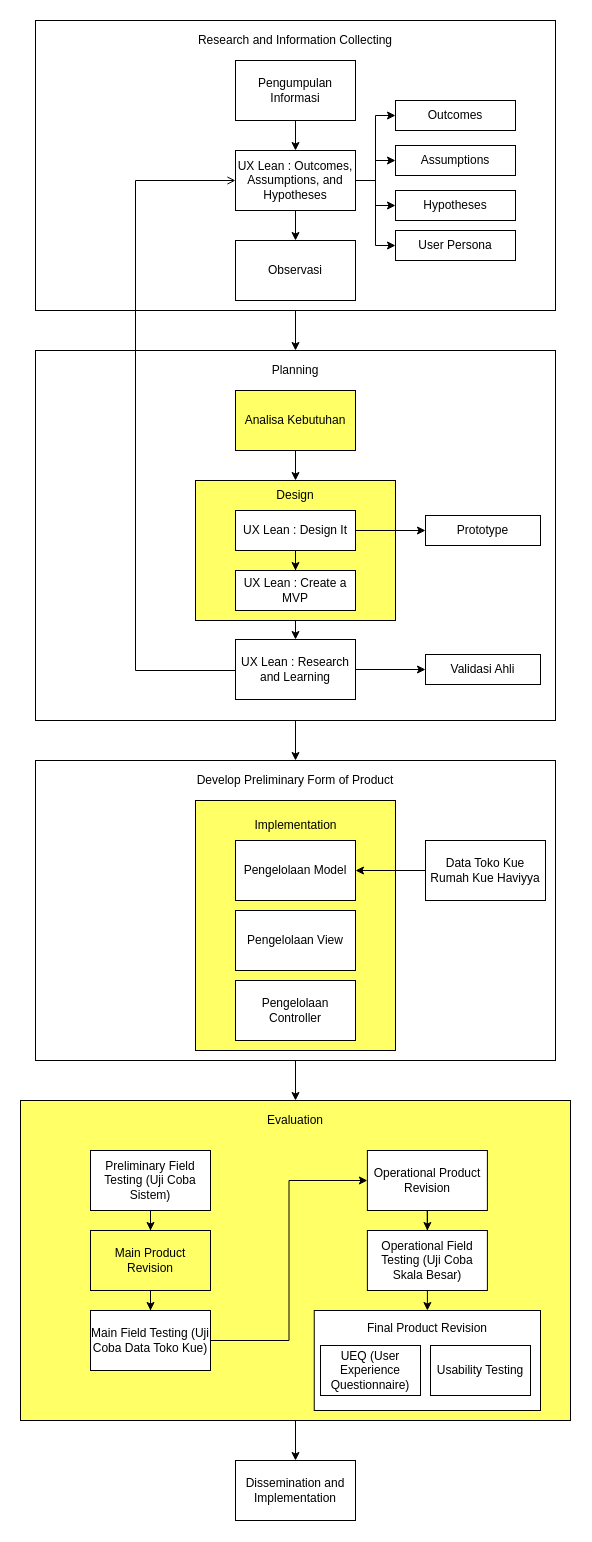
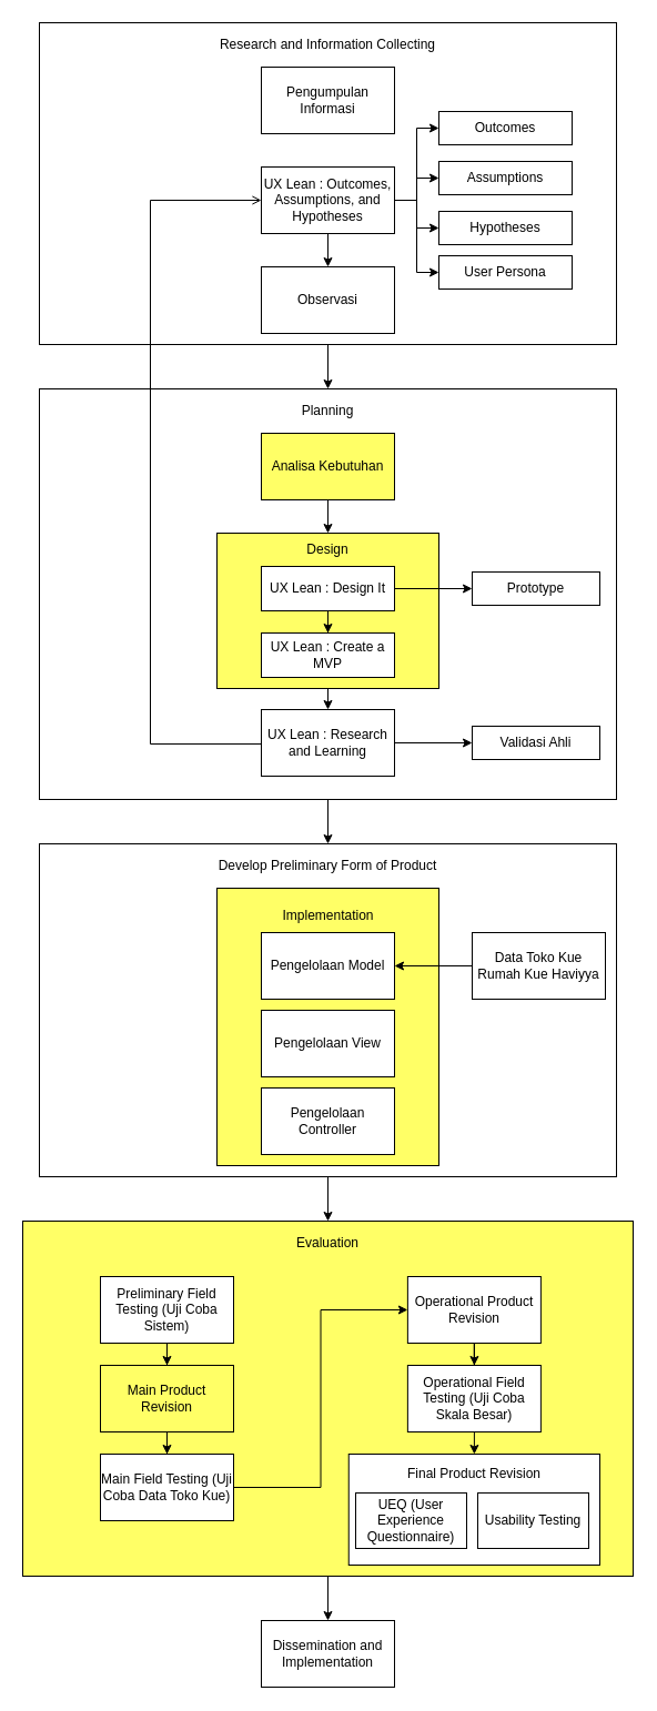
  <mxCell id="0" />
  <mxCell id="1" parent="0" />
  <mxCell id="2" value="" style="edgeStyle=orthogonalEdgeStyle;rounded=0;orthogonalLoop=1;jettySize=auto;html=1;" parent="1" source="3" target="12" edge="1"><mxGeometry relative="1" as="geometry" /></mxCell>
  <mxCell id="3" value="" style="rounded=0;whiteSpace=wrap;html=1;" parent="1" vertex="1"><mxGeometry x="35" y="20" width="520" height="290" as="geometry" /></mxCell>
- <mxCell id="4" value="" style="edgeStyle=orthogonalEdgeStyle;rounded=0;orthogonalLoop=1;jettySize=auto;html=1;" parent="1" source="5" target="24" edge="1"><mxGeometry relative="1" as="geometry" /></mxCell>
  <mxCell id="5" value="Pengumpulan Informasi" style="rounded=0;whiteSpace=wrap;html=1;" parent="1" vertex="1"><mxGeometry x="235" y="60" width="120" height="60" as="geometry" /></mxCell>
  <mxCell id="6" value="&lt;div style=&quot;&quot;&gt;&lt;span style=&quot;background-color: initial;&quot;&gt;Research and Information Collecting&lt;/span&gt;&lt;/div&gt;" style="text;html=1;align=center;verticalAlign=middle;whiteSpace=wrap;rounded=0;" parent="1" vertex="1"><mxGeometry x="175" y="20" width="240" height="40" as="geometry" /></mxCell>
  <mxCell id="7" value="Observasi" style="rounded=0;whiteSpace=wrap;html=1;" parent="1" vertex="1"><mxGeometry x="235" y="240" width="120" height="60" as="geometry" /></mxCell>
  <mxCell id="8" value="" style="edgeStyle=orthogonalEdgeStyle;rounded=0;orthogonalLoop=1;jettySize=auto;html=1;" parent="1" source="9" target="17" edge="1"><mxGeometry relative="1" as="geometry" /></mxCell>
  <mxCell id="9" value="" style="rounded=0;whiteSpace=wrap;html=1;" parent="1" vertex="1"><mxGeometry x="35" y="350" width="520" height="370" as="geometry" /></mxCell>
  <mxCell id="10" style="edgeStyle=orthogonalEdgeStyle;rounded=0;orthogonalLoop=1;jettySize=auto;html=1;entryX=0.5;entryY=0;entryDx=0;entryDy=0;" edge="1" parent="1" source="11" target="14"><mxGeometry relative="1" as="geometry" /></mxCell>
  <mxCell id="11" value="Analisa Kebutuhan" style="rounded=0;whiteSpace=wrap;html=1;labelBackgroundColor=none;fillColor=#FFFF66;" parent="1" vertex="1"><mxGeometry x="235" y="390" width="120" height="60" as="geometry" /></mxCell>
  <mxCell id="12" value="&lt;div style=&quot;&quot;&gt;&lt;span style=&quot;background-color: initial;&quot;&gt;Planning&lt;/span&gt;&lt;/div&gt;" style="text;html=1;align=center;verticalAlign=middle;whiteSpace=wrap;rounded=0;" parent="1" vertex="1"><mxGeometry x="175" y="350" width="240" height="40" as="geometry" /></mxCell>
  <mxCell id="13" style="edgeStyle=orthogonalEdgeStyle;rounded=0;orthogonalLoop=1;jettySize=auto;html=1;exitX=0.5;exitY=1;exitDx=0;exitDy=0;entryX=0.5;entryY=0;entryDx=0;entryDy=0;" edge="1" parent="1" source="14" target="60"><mxGeometry relative="1" as="geometry" /></mxCell>
  <mxCell id="14" value="" style="rounded=0;whiteSpace=wrap;html=1;fillColor=#FFFF66;" parent="1" vertex="1"><mxGeometry x="195" y="480" width="200" height="140" as="geometry" /></mxCell>
  <mxCell id="15" style="edgeStyle=orthogonalEdgeStyle;rounded=0;orthogonalLoop=1;jettySize=auto;html=1;entryX=0.5;entryY=0;entryDx=0;entryDy=0;" parent="1" source="16" target="33" edge="1"><mxGeometry relative="1" as="geometry" /></mxCell>
  <mxCell id="16" value="" style="rounded=0;whiteSpace=wrap;html=1;" parent="1" vertex="1"><mxGeometry x="35" y="760" width="520" height="300" as="geometry" /></mxCell>
  <mxCell id="17" value="&lt;div style=&quot;&quot;&gt;Develop Preliminary Form of Product&lt;br&gt;&lt;/div&gt;" style="text;html=1;align=center;verticalAlign=middle;whiteSpace=wrap;rounded=0;" parent="1" vertex="1"><mxGeometry x="175" y="760" width="240" height="40" as="geometry" /></mxCell>
  <mxCell id="18" value="" style="rounded=0;whiteSpace=wrap;html=1;fillColor=#FFFF66;" parent="1" vertex="1"><mxGeometry x="195" y="800" width="200" height="250" as="geometry" /></mxCell>
  <mxCell id="19" value="" style="edgeStyle=orthogonalEdgeStyle;rounded=0;orthogonalLoop=1;jettySize=auto;html=1;" parent="1" source="24" target="7" edge="1"><mxGeometry relative="1" as="geometry" /></mxCell>
  <mxCell id="20" style="edgeStyle=orthogonalEdgeStyle;rounded=0;orthogonalLoop=1;jettySize=auto;html=1;" edge="1" parent="1" source="24" target="50"><mxGeometry relative="1" as="geometry" /></mxCell>
  <mxCell id="21" style="edgeStyle=orthogonalEdgeStyle;rounded=0;orthogonalLoop=1;jettySize=auto;html=1;" edge="1" parent="1" source="24" target="51"><mxGeometry relative="1" as="geometry" /></mxCell>
  <mxCell id="22" style="edgeStyle=orthogonalEdgeStyle;rounded=0;orthogonalLoop=1;jettySize=auto;html=1;entryX=0;entryY=0.5;entryDx=0;entryDy=0;" edge="1" parent="1" source="24" target="49"><mxGeometry relative="1" as="geometry" /></mxCell>
  <mxCell id="23" style="edgeStyle=orthogonalEdgeStyle;rounded=0;orthogonalLoop=1;jettySize=auto;html=1;entryX=0;entryY=0.5;entryDx=0;entryDy=0;" edge="1" parent="1" source="24" target="52"><mxGeometry relative="1" as="geometry" /></mxCell>
  <mxCell id="24" value="UX Lean : Outcomes, Assumptions, and Hypotheses" style="rounded=0;whiteSpace=wrap;html=1;" parent="1" vertex="1"><mxGeometry x="235" y="150" width="120" height="60" as="geometry" /></mxCell>
  <mxCell id="25" value="Implementation" style="text;html=1;align=center;verticalAlign=middle;resizable=0;points=[];autosize=1;strokeColor=none;fillColor=none;" parent="1" vertex="1"><mxGeometry x="240" y="810" width="110" height="30" as="geometry" /></mxCell>
  <mxCell id="26" value="Pengelolaan Model" style="rounded=0;whiteSpace=wrap;html=1;" parent="1" vertex="1"><mxGeometry x="235" y="840" width="120" height="60" as="geometry" /></mxCell>
  <mxCell id="27" value="Pengelolaan View" style="rounded=0;whiteSpace=wrap;html=1;" parent="1" vertex="1"><mxGeometry x="235" y="910" width="120" height="60" as="geometry" /></mxCell>
  <mxCell id="28" value="Pengelolaan Controller" style="rounded=0;whiteSpace=wrap;html=1;" parent="1" vertex="1"><mxGeometry x="235" y="980" width="120" height="60" as="geometry" /></mxCell>
  <mxCell id="29" value="" style="edgeStyle=orthogonalEdgeStyle;rounded=0;orthogonalLoop=1;jettySize=auto;html=1;" parent="1" source="30" target="26" edge="1"><mxGeometry relative="1" as="geometry" /></mxCell>
  <mxCell id="30" value="Data Toko Kue Rumah Kue Haviyya" style="rounded=0;whiteSpace=wrap;html=1;" parent="1" vertex="1"><mxGeometry x="425" y="840" width="120" height="60" as="geometry" /></mxCell>
  <mxCell id="31" value="" style="edgeStyle=orthogonalEdgeStyle;rounded=0;orthogonalLoop=1;jettySize=auto;html=1;" parent="1" source="32" target="48" edge="1"><mxGeometry relative="1" as="geometry" /></mxCell>
  <mxCell id="32" value="" style="rounded=0;whiteSpace=wrap;html=1;fillColor=#FFFF66;" parent="1" vertex="1"><mxGeometry x="20" y="1100" width="550" height="320" as="geometry" /></mxCell>
  <mxCell id="33" value="&lt;div style=&quot;&quot;&gt;Evaluation&lt;br&gt;&lt;/div&gt;" style="text;html=1;align=center;verticalAlign=middle;whiteSpace=wrap;rounded=0;" parent="1" vertex="1"><mxGeometry x="175" y="1100" width="240" height="40" as="geometry" /></mxCell>
  <mxCell id="34" style="edgeStyle=orthogonalEdgeStyle;rounded=0;orthogonalLoop=1;jettySize=auto;html=1;" parent="1" source="35" target="37" edge="1"><mxGeometry relative="1" as="geometry" /></mxCell>
  <mxCell id="35" value="Preliminary Field Testing (Uji Coba Sistem)" style="rounded=0;whiteSpace=wrap;html=1;" parent="1" vertex="1"><mxGeometry x="90" y="1150" width="120" height="60" as="geometry" /></mxCell>
  <mxCell id="36" style="edgeStyle=orthogonalEdgeStyle;rounded=0;orthogonalLoop=1;jettySize=auto;html=1;" parent="1" source="37" target="39" edge="1"><mxGeometry relative="1" as="geometry" /></mxCell>
  <mxCell id="37" value="Main Product Revision" style="rounded=0;whiteSpace=wrap;html=1;fillColor=#ffff66;" parent="1" vertex="1"><mxGeometry x="90" y="1230" width="120" height="60" as="geometry" /></mxCell>
  <mxCell id="38" style="edgeStyle=orthogonalEdgeStyle;rounded=0;orthogonalLoop=1;jettySize=auto;html=1;entryX=0;entryY=0.5;entryDx=0;entryDy=0;" parent="1" source="39" target="41" edge="1"><mxGeometry relative="1" as="geometry" /></mxCell>
  <mxCell id="39" value="Main Field Testing (Uji Coba Data Toko Kue)" style="rounded=0;whiteSpace=wrap;html=1;" parent="1" vertex="1"><mxGeometry x="90" y="1310" width="120" height="60" as="geometry" /></mxCell>
  <mxCell id="40" style="edgeStyle=orthogonalEdgeStyle;rounded=0;orthogonalLoop=1;jettySize=auto;html=1;" parent="1" source="41" target="43" edge="1"><mxGeometry relative="1" as="geometry" /></mxCell>
  <mxCell id="41" value="Operational Product Revision" style="rounded=0;whiteSpace=wrap;html=1;" parent="1" vertex="1"><mxGeometry x="366.88" y="1150" width="120" height="60" as="geometry" /></mxCell>
  <mxCell id="42" value="" style="edgeStyle=orthogonalEdgeStyle;rounded=0;orthogonalLoop=1;jettySize=auto;html=1;" parent="1" source="43" target="44" edge="1"><mxGeometry relative="1" as="geometry" /></mxCell>
  <mxCell id="43" value="Operational Field Testing (Uji Coba Skala Besar)" style="rounded=0;whiteSpace=wrap;html=1;" parent="1" vertex="1"><mxGeometry x="366.88" y="1230" width="120" height="60" as="geometry" /></mxCell>
  <mxCell id="44" value="" style="rounded=0;whiteSpace=wrap;html=1;" parent="1" vertex="1"><mxGeometry x="313.75" y="1310" width="226.25" height="100" as="geometry" /></mxCell>
  <mxCell id="45" value="Final Product Revision" style="text;html=1;align=center;verticalAlign=middle;whiteSpace=wrap;rounded=0;" parent="1" vertex="1"><mxGeometry x="351.88" y="1310" width="150" height="35" as="geometry" /></mxCell>
  <mxCell id="46" value="UEQ (User Experience Questionnaire)" style="rounded=0;whiteSpace=wrap;html=1;" parent="1" vertex="1"><mxGeometry x="320" y="1345" width="100" height="50" as="geometry" /></mxCell>
  <mxCell id="47" value="Usability Testing" style="rounded=0;whiteSpace=wrap;html=1;" parent="1" vertex="1"><mxGeometry x="430" y="1345" width="100" height="50" as="geometry" /></mxCell>
  <mxCell id="48" value="Dissemination and Implementation" style="rounded=0;whiteSpace=wrap;html=1;" parent="1" vertex="1"><mxGeometry x="235" y="1460" width="120" height="60" as="geometry" /></mxCell>
  <mxCell id="49" value="Outcomes" style="rounded=0;whiteSpace=wrap;html=1;" vertex="1" parent="1"><mxGeometry x="395" y="100" width="120" height="30" as="geometry" /></mxCell>
  <mxCell id="50" value="Assumptions" style="rounded=0;whiteSpace=wrap;html=1;" vertex="1" parent="1"><mxGeometry x="395" y="145" width="120" height="30" as="geometry" /></mxCell>
  <mxCell id="51" value="Hypotheses" style="rounded=0;whiteSpace=wrap;html=1;" vertex="1" parent="1"><mxGeometry x="395" y="190" width="120" height="30" as="geometry" /></mxCell>
  <mxCell id="52" value="User Persona" style="rounded=0;whiteSpace=wrap;html=1;" vertex="1" parent="1"><mxGeometry x="395" y="230" width="120" height="30" as="geometry" /></mxCell>
  <mxCell id="53" value="Design" style="text;html=1;align=center;verticalAlign=middle;whiteSpace=wrap;rounded=0;" vertex="1" parent="1"><mxGeometry x="265" y="480" width="60" height="30" as="geometry" /></mxCell>
  <mxCell id="54" style="edgeStyle=orthogonalEdgeStyle;rounded=0;orthogonalLoop=1;jettySize=auto;html=1;" edge="1" parent="1" source="56" target="57"><mxGeometry relative="1" as="geometry" /></mxCell>
  <mxCell id="55" value="" style="edgeStyle=orthogonalEdgeStyle;rounded=0;orthogonalLoop=1;jettySize=auto;html=1;" edge="1" parent="1" source="56" target="62"><mxGeometry relative="1" as="geometry" /></mxCell>
  <mxCell id="56" value="UX Lean : Design It" style="rounded=0;whiteSpace=wrap;html=1;" vertex="1" parent="1"><mxGeometry x="235" y="510" width="120" height="40" as="geometry" /></mxCell>
  <mxCell id="57" value="UX Lean : Create a MVP" style="rounded=0;whiteSpace=wrap;html=1;" vertex="1" parent="1"><mxGeometry x="235" y="570" width="120" height="40" as="geometry" /></mxCell>
  <mxCell id="58" style="edgeStyle=orthogonalEdgeStyle;rounded=0;orthogonalLoop=1;jettySize=auto;html=1;entryX=0;entryY=0.5;entryDx=0;entryDy=0;endArrow=open;" edge="1" parent="1" source="60" target="24"><mxGeometry relative="1" as="geometry"><Array as="points"><mxPoint x="135" y="670" /><mxPoint x="135" y="180" /></Array></mxGeometry></mxCell>
  <mxCell id="59" value="" style="edgeStyle=orthogonalEdgeStyle;rounded=0;orthogonalLoop=1;jettySize=auto;html=1;" edge="1" parent="1" source="60" target="61"><mxGeometry relative="1" as="geometry" /></mxCell>
  <mxCell id="60" value="UX Lean : Research and Learning" style="rounded=0;whiteSpace=wrap;html=1;" vertex="1" parent="1"><mxGeometry x="235" y="639" width="120" height="60" as="geometry" /></mxCell>
  <mxCell id="61" value="Validasi Ahli" style="rounded=0;whiteSpace=wrap;html=1;" vertex="1" parent="1"><mxGeometry x="425" y="654" width="115" height="30" as="geometry" /></mxCell>
  <mxCell id="62" value="Prototype" style="rounded=0;whiteSpace=wrap;html=1;" vertex="1" parent="1"><mxGeometry x="425" y="515" width="115" height="30" as="geometry" /></mxCell>
